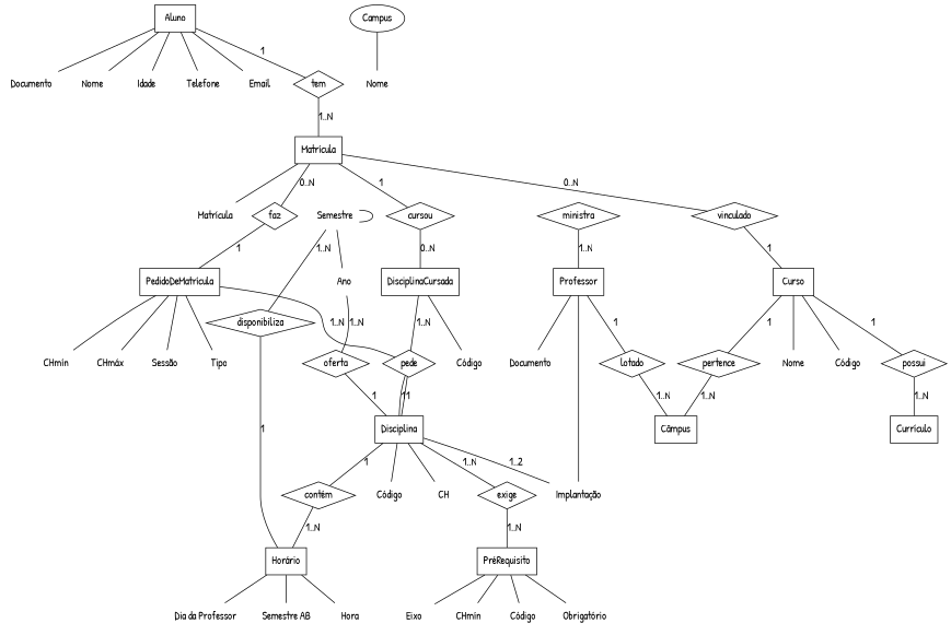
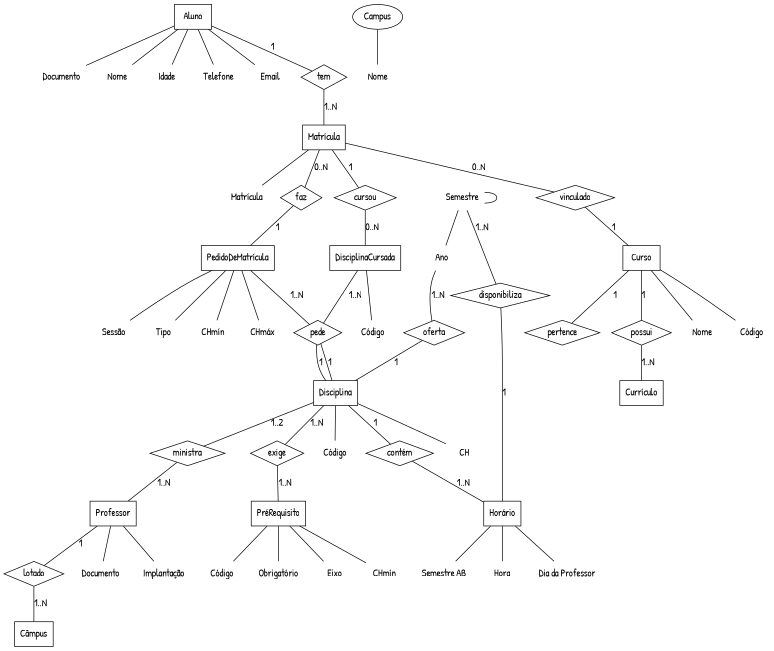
  graph {
    fontname="Patrick Hand"
    node [fontname="Patrick Hand" shape=plaintext]
    edge [fontname="Patrick Hand"]
    Aluno [shape=record]
    n2 [label=Documento]
    n3 [label=Nome]
    Idade
    Telefone
    Email
    tem [shape=diamond]
    "Matrícula" [shape=record]
    n9 [label="Matrícula"]
    faz [shape=diamond]
    vinculado [shape=diamond]
    cursou [shape=diamond]
    "PedidoDeMatrícula" [shape=record]
    Curso [shape=record]
    DisciplinaCursada [shape=record]
    n16 [label="Código"]
    pede [shape=diamond]
    Disciplina [shape=record]
    n19 [label="Código"]
    n20 [label=CH]
    ministra [shape=diamond]
    "contém" [shape=diamond]
    exige [shape=diamond]
    Professor [shape=record]
    "Horário" [shape=record]
    "PréRequisito" [shape=record]
    n27 [label="CHmín"]
    n28 [label="CHmáx"]
    n29 [label="Sessão"]
    n30 [label=Tipo]
    n31 [label=Nome]
    n32 [label="Código"]
    pertence [shape=diamond]
    possui [shape=diamond]
    "Câmpus" [shape=record]
    "Currículo" [shape=record]
    n37 [label=Documento]
    n38 [label="Implantação"]
    lotado [shape=diamond]
    Semestre
    Ano
    disponibiliza [shape=diamond]
    oferta [shape=diamond]
    Hora
    n45 [label="Dia da Professor"]
    n46 [label="Semestre AB"]
    n47 [label="CHmín"]
    n48 [label="Código"]
    "Obrigatório"
    Eixo
    n51 [label=Nome]
    Campus [shape=""]
    Aluno -- n2
    Aluno -- n3
    Aluno -- Idade
    Aluno -- Telefone
    Aluno -- Email
    Aluno -- tem [label=1]
    tem -- "Matrícula" [label="1..N"]
    "Matrícula" -- n9
    "Matrícula" -- faz [label="0..N"]
    "Matrícula" -- vinculado [label="0..N"]
    "Matrícula" -- cursou [label=1]
    faz -- "PedidoDeMatrícula" [label=1]
    vinculado -- Curso [label=1]
    cursou -- DisciplinaCursada [label="0..N"]
    "PedidoDeMatrícula" -- pede [label="1..N"]
    "PedidoDeMatrícula" -- n27
    "PedidoDeMatrícula" -- n28
    "PedidoDeMatrícula" -- n29
    "PedidoDeMatrícula" -- n30
    Curso -- n31
    Curso -- n32
    Curso -- pertence [label=1]
    Curso -- possui [label=1]
    DisciplinaCursada -- n16
    DisciplinaCursada -- pede [label="1..N"]
    pede -- Disciplina [label=1]
    pede -- Disciplina [label=1]
    Disciplina -- n19
    Disciplina -- n20
-   Disciplina -- n38 [label="1..2"]
+   Disciplina -- ministra [label="1..2"]
    Disciplina -- "contém" [label=1]
    Disciplina -- exige [label="1..N"]
    ministra -- Professor [label="1..N"]
    "contém" -- "Horário" [label="1..N"]
    exige -- "PréRequisito" [label="1..N"]
    Professor -- n37
    Professor -- n38
    Professor -- lotado [label=1]
    "Horário" -- Hora
    "Horário" -- n45
    "Horário" -- n46
    "PréRequisito" -- n47
    "PréRequisito" -- n48
    "PréRequisito" -- "Obrigatório"
    "PréRequisito" -- Eixo
-   pertence -- "Câmpus" [label="1..N"]
    possui -- "Currículo" [label="1..N"]
    lotado -- "Câmpus" [label="1..N"]
    Semestre -- Semestre
    Semestre -- Ano
    Semestre -- disponibiliza [label="1..N"]
    Ano -- oferta [label="1..N"]
    disponibiliza -- "Horário" [label=1]
    oferta -- Disciplina [label=1]
    Campus -- n51
  }
